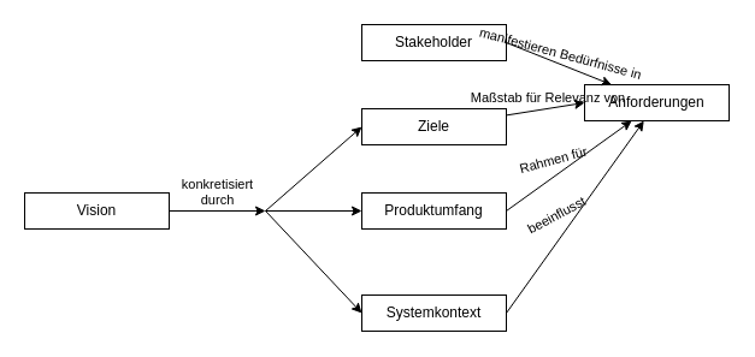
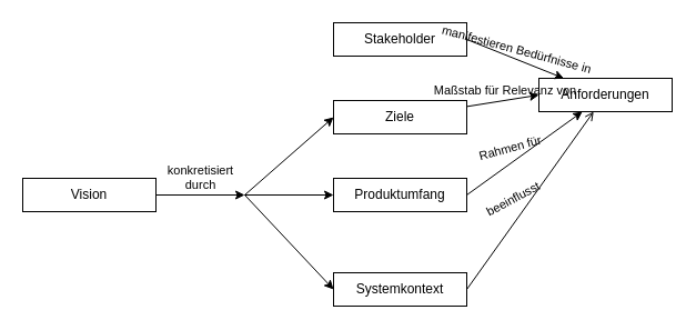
  <mxCell id="0" />
  <mxCell id="1" parent="0" />
  <mxCell id="2" value="Stakeholder" style="rounded=0;whiteSpace=wrap;html=1;" parent="1" vertex="1"><mxGeometry x="300" y="20" width="120" height="30" as="geometry" /></mxCell>
  <mxCell id="3" value="Ziele" style="rounded=0;whiteSpace=wrap;html=1;" parent="1" vertex="1"><mxGeometry x="300" y="90" width="120" height="30" as="geometry" /></mxCell>
  <mxCell id="4" value="Produktumfang" style="rounded=0;whiteSpace=wrap;html=1;" parent="1" vertex="1"><mxGeometry x="300" y="160" width="120" height="30" as="geometry" /></mxCell>
  <mxCell id="5" value="Systemkontext" style="rounded=0;whiteSpace=wrap;html=1;" parent="1" vertex="1"><mxGeometry x="300" y="245" width="120" height="30" as="geometry" /></mxCell>
  <mxCell id="6" value="Vision" style="rounded=0;whiteSpace=wrap;html=1;" parent="1" vertex="1"><mxGeometry x="20" y="160" width="120" height="30" as="geometry" /></mxCell>
  <mxCell id="7" value="Anforderungen" style="rounded=0;whiteSpace=wrap;html=1;" parent="1" vertex="1"><mxGeometry x="485" y="70" width="120" height="30" as="geometry" /></mxCell>
  <mxCell id="8" value="&amp;nbsp; Maßstab für Relevanz von&amp;nbsp; " style="endArrow=classic;html=1;rounded=0;entryX=0;entryY=0.5;entryDx=0;entryDy=0;verticalAlign=bottom;labelBackgroundColor=none;" parent="1" source="3" target="7" edge="1"><mxGeometry width="50" height="50" relative="1" as="geometry"><mxPoint x="460" y="160" as="sourcePoint" /><mxPoint x="510" y="110" as="targetPoint" /></mxGeometry></mxCell>
  <mxCell id="9" value="&lt;div&gt;konkretisiert&lt;/div&gt;&lt;div&gt;durch&lt;/div&gt;" style="endArrow=classic;html=1;rounded=0;exitX=1;exitY=0.5;exitDx=0;exitDy=0;verticalAlign=bottom;entryX=1;entryY=0.5;entryDx=0;entryDy=0;labelBackgroundColor=none;" parent="1" source="6" target="19" edge="1"><mxGeometry width="50" height="50" relative="1" as="geometry"><mxPoint x="370" y="160" as="sourcePoint" /><mxPoint x="210" y="180" as="targetPoint" /></mxGeometry></mxCell>
  <mxCell id="10" value="" style="endArrow=classic;html=1;rounded=0;entryX=0;entryY=0.5;entryDx=0;entryDy=0;exitX=1;exitY=0.5;exitDx=0;exitDy=0;" parent="1" source="19" target="3" edge="1"><mxGeometry width="50" height="50" relative="1" as="geometry"><mxPoint x="220" y="170" as="sourcePoint" /><mxPoint x="270" y="150" as="targetPoint" /></mxGeometry></mxCell>
  <mxCell id="11" value="" style="endArrow=classic;html=1;rounded=0;entryX=0;entryY=0.5;entryDx=0;entryDy=0;exitX=1;exitY=0.5;exitDx=0;exitDy=0;" parent="1" source="19" target="4" edge="1"><mxGeometry width="50" height="50" relative="1" as="geometry"><mxPoint x="220" y="170" as="sourcePoint" /><mxPoint x="320" y="125" as="targetPoint" /></mxGeometry></mxCell>
  <mxCell id="12" value="" style="endArrow=classic;html=1;rounded=0;entryX=0;entryY=0.5;entryDx=0;entryDy=0;exitX=1;exitY=0.5;exitDx=0;exitDy=0;" parent="1" source="19" target="5" edge="1"><mxGeometry width="50" height="50" relative="1" as="geometry"><mxPoint x="220" y="170" as="sourcePoint" /><mxPoint x="330" y="135" as="targetPoint" /></mxGeometry></mxCell>
  <mxCell id="13" value="" style="endArrow=classic;html=1;rounded=0;exitX=1;exitY=0.5;exitDx=0;exitDy=0;" parent="1" source="4" target="7" edge="1"><mxGeometry width="50" height="50" relative="1" as="geometry"><mxPoint x="240" y="210" as="sourcePoint" /><mxPoint x="340" y="145" as="targetPoint" /></mxGeometry></mxCell>
  <mxCell id="14" value="Rahmen für" style="edgeLabel;html=1;align=center;verticalAlign=middle;resizable=0;points=[];rotation=345;labelBackgroundColor=none;" vertex="1" connectable="0" parent="13"><mxGeometry x="-0.0" y="1" relative="1" as="geometry"><mxPoint x="-13" y="-4" as="offset" /></mxGeometry></mxCell>
- <mxCell id="15" value="" style="endArrow=classic;html=1;rounded=0;exitX=1;exitY=0.5;exitDx=0;exitDy=0;" parent="1" source="5" target="7" edge="1"><mxGeometry width="50" height="50" relative="1" as="geometry"><mxPoint x="250" y="220" as="sourcePoint" /><mxPoint x="350" y="155" as="targetPoint" /></mxGeometry></mxCell>
+ <mxCell id="15" value="" style="endArrow=open;html=1;rounded=0;exitX=1;exitY=0.5;exitDx=0;exitDy=0;" parent="1" source="5" target="7" edge="1"><mxGeometry width="50" height="50" relative="1" as="geometry"><mxPoint x="250" y="220" as="sourcePoint" /><mxPoint x="350" y="155" as="targetPoint" /></mxGeometry></mxCell>
  <mxCell id="16" value="beeinflusst" style="edgeLabel;html=1;align=center;verticalAlign=middle;resizable=0;points=[];rotation=332;labelBackgroundColor=none;" vertex="1" connectable="0" parent="15"><mxGeometry x="0.001" relative="1" as="geometry"><mxPoint x="-16" y="-1" as="offset" /></mxGeometry></mxCell>
  <mxCell id="17" value="" style="endArrow=classic;html=1;rounded=0;exitX=1;exitY=0.5;exitDx=0;exitDy=0;verticalAlign=top;" parent="1" source="2" target="7" edge="1"><mxGeometry width="50" height="50" relative="1" as="geometry"><mxPoint x="260" y="230" as="sourcePoint" /><mxPoint x="360" y="165" as="targetPoint" /></mxGeometry></mxCell>
  <mxCell id="18" value="&lt;span style=&quot;&quot;&gt;manifestieren Bedürfnisse in&lt;/span&gt;" style="edgeLabel;html=1;align=center;verticalAlign=middle;resizable=0;points=[];rotation=15;labelBackgroundColor=none;" vertex="1" connectable="0" parent="17"><mxGeometry x="-0.0" y="-1" relative="1" as="geometry"><mxPoint x="1" y="-10" as="offset" /></mxGeometry></mxCell>
  <mxCell id="19" value="" style="rounded=0;whiteSpace=wrap;html=1;fillColor=none;strokeColor=none;" parent="1" vertex="1"><mxGeometry x="210" y="160" width="10" height="30" as="geometry" /></mxCell>
